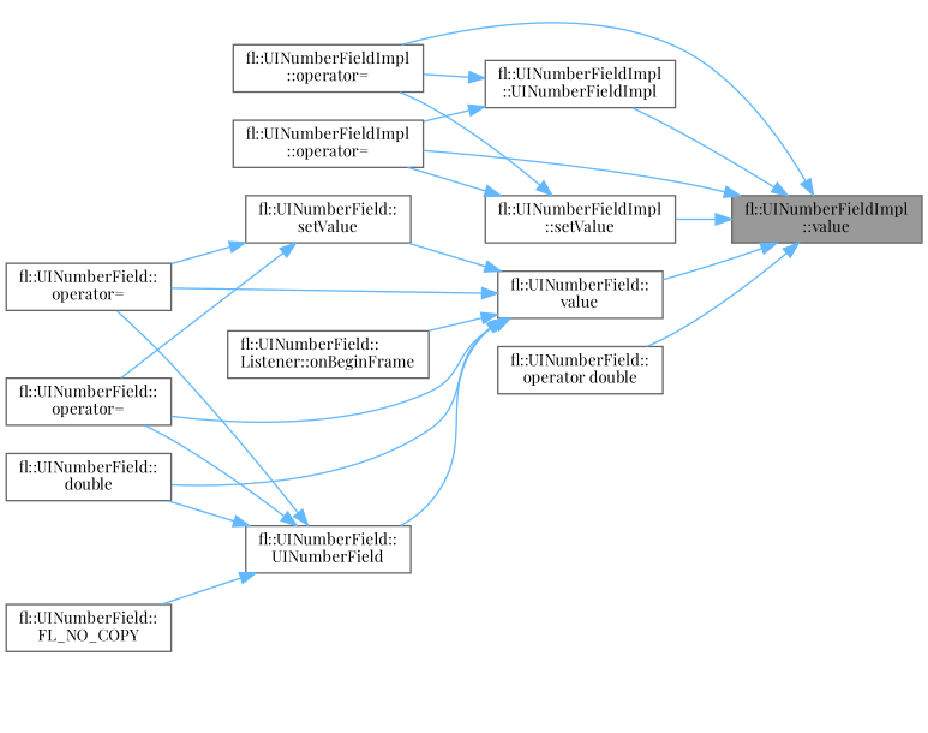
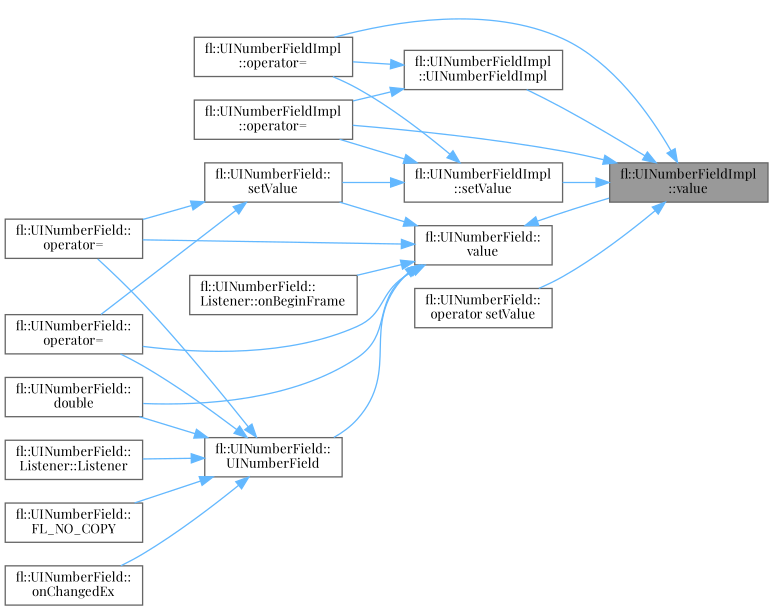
  digraph {
    fontname="Playfair Display"
    rankdir=RL
    node [color=grey40 fillcolor=white fontname="Playfair Display" fontsize=10 shape=box style=filled]
    edge [color=steelblue1 dir=back fontname="Playfair Display" fontsize=10 labelfontname=Helvetica labelfontsize=10 style=solid]
    n1 [color=gray40 fillcolor=grey60 fontcolor=black height=0.2 label="fl::UINumberFieldImpl\l::value" width=0.4]
    n2 [height=0.2 label="fl::UINumberFieldImpl\l::UINumberFieldImpl" width=0.4]
    n3 [height=0.2 label="fl::UINumberFieldImpl\l::operator=" width=0.4]
    n4 [height=0.2 label="fl::UINumberFieldImpl\l::operator=" width=0.4]
-   n5 [height=0.2 label="fl::UINumberField::\loperator double" width=0.4]
+   n5 [height=0.2 label="fl::UINumberField::\loperator setValue" width=0.4]
    n6 [height=0.2 label="fl::UINumberFieldImpl\l::setValue" width=0.4]
    n7 [height=0.2 label="fl::UINumberField::\lvalue" width=0.4]
    n8 [height=0.2 label="fl::UINumberField::\lsetValue" width=0.4]
    n9 [height=0.2 label="fl::UINumberField::\lUINumberField" width=0.4]
    n10 [height=0.2 label="fl::UINumberField::\lListener::onBeginFrame" width=0.4]
    n11 [height=0.2 label="fl::UINumberField::\ldouble" width=0.4]
    n12 [height=0.2 label="fl::UINumberField::\loperator=" width=0.4]
    n13 [height=0.2 label="fl::UINumberField::\loperator=" width=0.4]
+   n14 [height=0.2 label="fl::UINumberField::\lListener::Listener" width=0.4]
    n15 [height=0.2 label="fl::UINumberField::\lFL_NO_COPY" width=0.4]
+   n16 [height=0.2 label="fl::UINumberField::\lonChangedEx" width=0.4]
    n1 -> n2
    n1 -> n3
    n1 -> n4
    n1 -> n5
    n1 -> n6
-   n1 -> n7
+   n7 -> n1
    n2 -> n3
    n2 -> n4
    n6 -> n3
    n6 -> n4
+   n6 -> n8
    n7 -> n8
    n7 -> n9
    n7 -> n10
    n7 -> n11
    n7 -> n12
    n7 -> n13
    n8 -> n12
    n8 -> n13
    n9 -> n11
    n9 -> n12
    n9 -> n13
+   n9 -> n14
    n9 -> n15
+   n9 -> n16
  }
